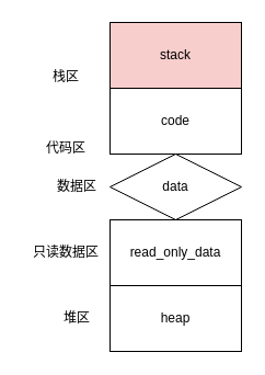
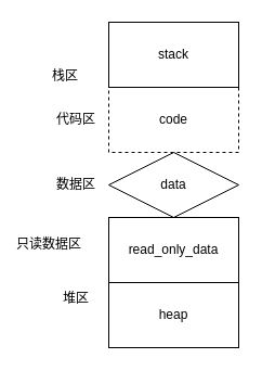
  <mxCell id="0" />
  <mxCell id="1" parent="0" />
- <mxCell id="2" value="code" style="rounded=0;whiteSpace=wrap;html=1;" vertex="1" parent="1"><mxGeometry x="100" y="80" width="120" height="60" as="geometry" /></mxCell>
+ <mxCell id="2" value="code" style="rounded=0;whiteSpace=wrap;html=1;dashed=1;" vertex="1" parent="1"><mxGeometry x="100" y="80" width="120" height="60" as="geometry" /></mxCell>
  <mxCell id="3" value="data" style="rhombus;whiteSpace=wrap;html=1;" vertex="1" parent="1"><mxGeometry x="100" y="140" width="120" height="60" as="geometry" /></mxCell>
- <mxCell id="4" value="stack" style="rounded=0;whiteSpace=wrap;html=1;fillColor=#f8cecc;" vertex="1" parent="1"><mxGeometry x="100" y="20" width="120" height="60" as="geometry" /></mxCell>
+ <mxCell id="4" value="stack" style="rounded=0;whiteSpace=wrap;html=1;" vertex="1" parent="1"><mxGeometry x="100" y="20" width="120" height="60" as="geometry" /></mxCell>
  <mxCell id="5" value="read_only_data" style="rounded=0;whiteSpace=wrap;html=1;" vertex="1" parent="1"><mxGeometry x="100" y="200" width="120" height="60" as="geometry" /></mxCell>
  <mxCell id="6" value="heap" style="rounded=0;whiteSpace=wrap;html=1;" vertex="1" parent="1"><mxGeometry x="100" y="260" width="120" height="60" as="geometry" /></mxCell>
  <mxCell id="7" value="栈区" style="text;html=1;strokeColor=none;fillColor=none;align=center;verticalAlign=middle;whiteSpace=wrap;rounded=0;" vertex="1" parent="1"><mxGeometry x="40" y="60" width="40" height="20" as="geometry" /></mxCell>
- <mxCell id="8" value="代码区" style="text;html=1;strokeColor=none;fillColor=none;align=center;verticalAlign=middle;whiteSpace=wrap;rounded=0;" vertex="1" parent="1"><mxGeometry x="40" y="125" width="40" height="20" as="geometry" /></mxCell>
+ <mxCell id="8" value="代码区" style="text;html=1;strokeColor=none;fillColor=none;align=center;verticalAlign=middle;whiteSpace=wrap;rounded=0;" vertex="1" parent="1"><mxGeometry x="50" y="100" width="40" height="20" as="geometry" /></mxCell>
  <mxCell id="9" value="数据区" style="text;html=1;strokeColor=none;fillColor=none;align=center;verticalAlign=middle;whiteSpace=wrap;rounded=0;" vertex="1" parent="1"><mxGeometry x="50" y="160" width="40" height="20" as="geometry" /></mxCell>
- <mxCell id="10" value="只读数据区" style="text;html=1;strokeColor=none;fillColor=none;align=center;verticalAlign=middle;whiteSpace=wrap;rounded=0;" vertex="1" parent="1"><mxGeometry x="20" y="220" width="80" height="20" as="geometry" /></mxCell>
- <mxCell id="11" value="堆区" style="text;html=1;strokeColor=none;fillColor=none;align=center;verticalAlign=middle;whiteSpace=wrap;rounded=0;" vertex="1" parent="1"><mxGeometry x="50" y="280" width="40" height="20" as="geometry" /></mxCell>
+ <mxCell id="10" value="只读数据区" style="text;html=1;strokeColor=none;fillColor=none;align=center;verticalAlign=middle;whiteSpace=wrap;rounded=0;" vertex="1" parent="1"><mxGeometry x="5" y="215" width="80" height="20" as="geometry" /></mxCell>
+ <mxCell id="11" value="堆区" style="text;html=1;strokeColor=none;fillColor=none;align=center;verticalAlign=middle;whiteSpace=wrap;rounded=0;" vertex="1" parent="1"><mxGeometry x="50" y="265" width="40" height="20" as="geometry" /></mxCell>
